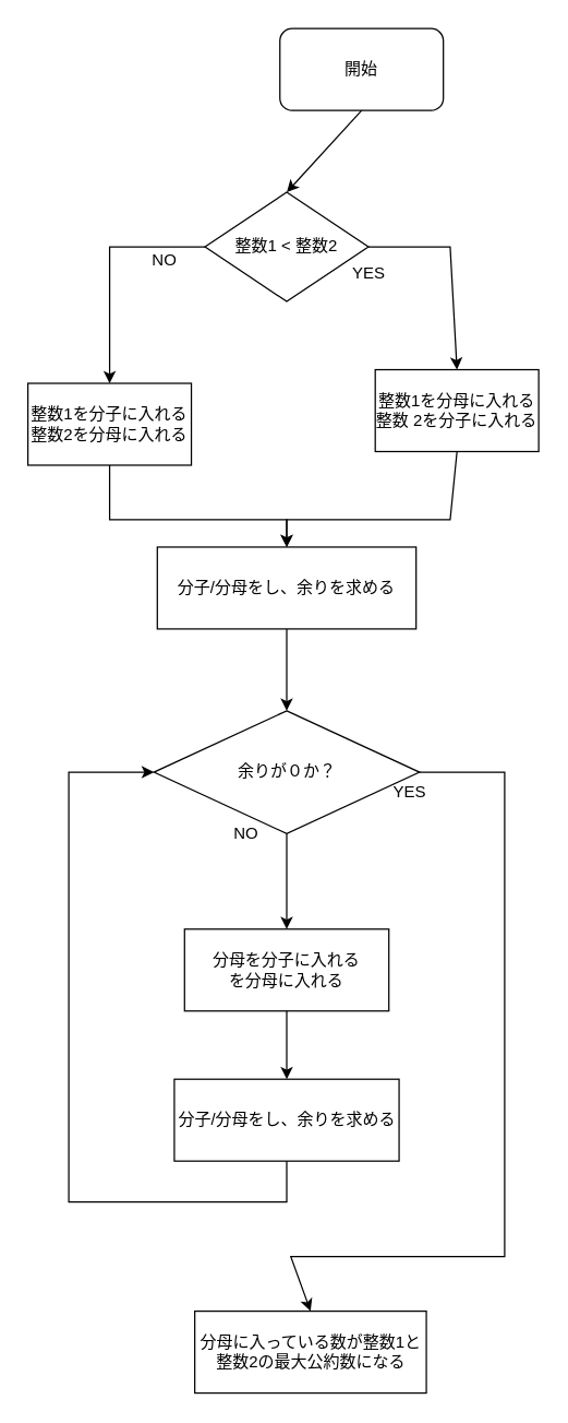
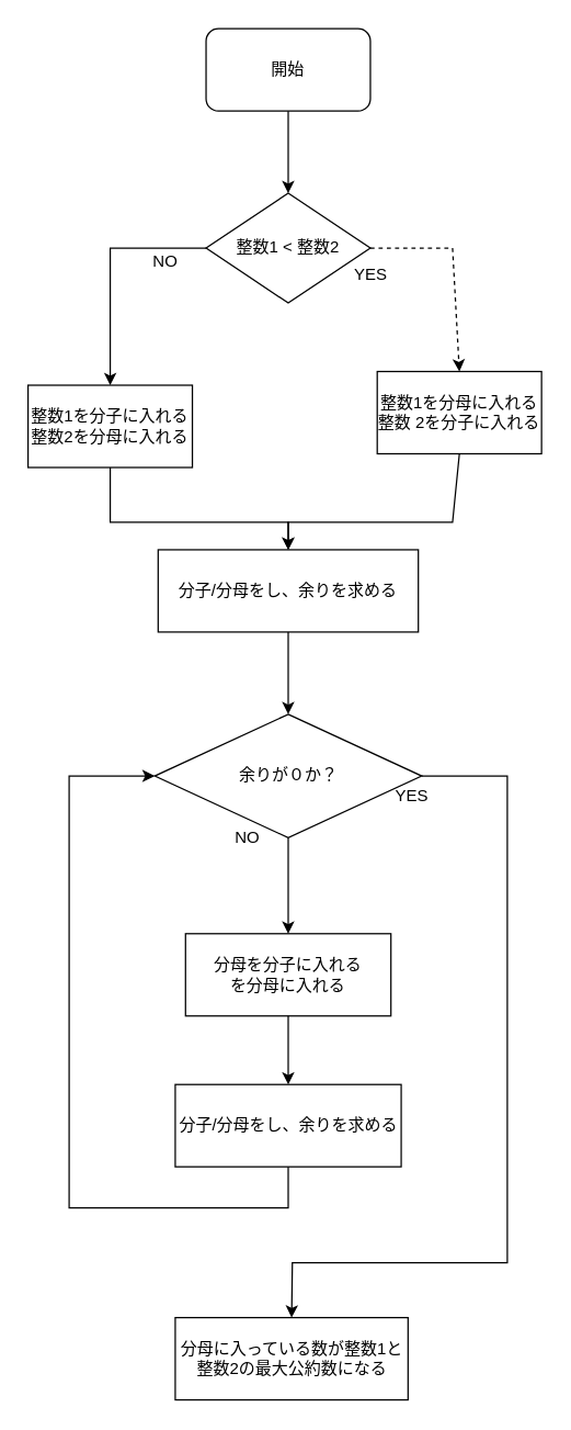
  <mxCell id="0" />
  <mxCell id="1" parent="0" />
- <mxCell id="2" value="開始" style="rounded=1;whiteSpace=wrap;html=1;" vertex="1" parent="1"><mxGeometry x="205" y="20" width="120" height="60" as="geometry" /></mxCell>
+ <mxCell id="2" value="開始" style="rounded=1;whiteSpace=wrap;html=1;" vertex="1" parent="1"><mxGeometry x="150" y="20" width="120" height="60" as="geometry" /></mxCell>
  <mxCell id="3" value="整数1 &amp;lt; 整数2" style="rhombus;whiteSpace=wrap;html=1;" vertex="1" parent="1"><mxGeometry x="150" y="140" width="120" height="80" as="geometry" /></mxCell>
  <mxCell id="4" value="" style="endArrow=classic;html=1;rounded=0;exitX=0.5;exitY=1;exitDx=0;exitDy=0;entryX=0.5;entryY=0;entryDx=0;entryDy=0;" edge="1" parent="1" source="2" target="3"><mxGeometry width="50" height="50" relative="1" as="geometry"><mxPoint x="190" y="340" as="sourcePoint" /><mxPoint x="240" y="290" as="targetPoint" /></mxGeometry></mxCell>
  <mxCell id="5" value="整数1を分子に入れる&lt;br&gt;整数2を分母に入れる" style="rounded=0;whiteSpace=wrap;html=1;" vertex="1" parent="1"><mxGeometry x="20" y="280" width="120" height="60" as="geometry" /></mxCell>
  <mxCell id="6" value="整数1を分母に入れる&lt;br&gt;整数 2を分子に入れる" style="rounded=0;whiteSpace=wrap;html=1;" vertex="1" parent="1"><mxGeometry x="275" y="270" width="120" height="60" as="geometry" /></mxCell>
  <mxCell id="7" value="" style="endArrow=classic;html=1;rounded=0;exitX=0;exitY=0.5;exitDx=0;exitDy=0;entryX=0.5;entryY=0;entryDx=0;entryDy=0;" edge="1" parent="1" source="3" target="5"><mxGeometry width="50" height="50" relative="1" as="geometry"><mxPoint x="190" y="370" as="sourcePoint" /><mxPoint x="240" y="320" as="targetPoint" /><Array as="points"><mxPoint x="80" y="180" /></Array></mxGeometry></mxCell>
  <mxCell id="8" value="NO" style="text;html=1;align=center;verticalAlign=middle;resizable=0;points=[];autosize=1;strokeColor=none;fillColor=none;" vertex="1" parent="1"><mxGeometry x="100" y="175" width="40" height="30" as="geometry" /></mxCell>
- <mxCell id="9" value="" style="endArrow=classic;html=1;rounded=0;exitX=1;exitY=0.5;exitDx=0;exitDy=0;entryX=0.5;entryY=0;entryDx=0;entryDy=0;" edge="1" parent="1" source="3" target="6"><mxGeometry width="50" height="50" relative="1" as="geometry"><mxPoint x="190" y="370" as="sourcePoint" /><mxPoint x="240" y="320" as="targetPoint" /><Array as="points"><mxPoint x="330" y="180" /></Array></mxGeometry></mxCell>
+ <mxCell id="9" value="" style="endArrow=classic;html=1;rounded=0;exitX=1;exitY=0.5;exitDx=0;exitDy=0;entryX=0.5;entryY=0;entryDx=0;entryDy=0;dashed=1;" edge="1" parent="1" source="3" target="6"><mxGeometry width="50" height="50" relative="1" as="geometry"><mxPoint x="190" y="370" as="sourcePoint" /><mxPoint x="240" y="320" as="targetPoint" /><Array as="points"><mxPoint x="330" y="180" /></Array></mxGeometry></mxCell>
  <mxCell id="10" value="YES" style="text;html=1;align=center;verticalAlign=middle;resizable=0;points=[];autosize=1;strokeColor=none;fillColor=none;" vertex="1" parent="1"><mxGeometry x="245" y="185" width="50" height="30" as="geometry" /></mxCell>
  <mxCell id="11" value="分子/分母をし、余りを求める" style="rounded=0;whiteSpace=wrap;html=1;" vertex="1" parent="1"><mxGeometry x="115" y="400" width="190" height="60" as="geometry" /></mxCell>
  <mxCell id="12" value="" style="endArrow=classic;html=1;rounded=0;exitX=0.5;exitY=1;exitDx=0;exitDy=0;entryX=0.5;entryY=0;entryDx=0;entryDy=0;" edge="1" parent="1" source="5" target="11"><mxGeometry width="50" height="50" relative="1" as="geometry"><mxPoint x="190" y="360" as="sourcePoint" /><mxPoint x="240" y="310" as="targetPoint" /><Array as="points"><mxPoint x="80" y="380" /><mxPoint x="210" y="380" /></Array></mxGeometry></mxCell>
  <mxCell id="13" value="" style="endArrow=classic;html=1;rounded=0;exitX=0.5;exitY=1;exitDx=0;exitDy=0;" edge="1" parent="1" source="6"><mxGeometry width="50" height="50" relative="1" as="geometry"><mxPoint x="190" y="360" as="sourcePoint" /><mxPoint x="210" y="400" as="targetPoint" /><Array as="points"><mxPoint x="330" y="380" /><mxPoint x="210" y="380" /></Array></mxGeometry></mxCell>
  <mxCell id="14" value="余りが０か？" style="rhombus;whiteSpace=wrap;html=1;" vertex="1" parent="1"><mxGeometry x="112.5" y="520" width="195" height="90" as="geometry" /></mxCell>
  <mxCell id="15" value="" style="endArrow=classic;html=1;rounded=0;exitX=0.5;exitY=1;exitDx=0;exitDy=0;entryX=0.5;entryY=0;entryDx=0;entryDy=0;" edge="1" parent="1" source="11" target="14"><mxGeometry width="50" height="50" relative="1" as="geometry"><mxPoint x="190" y="700" as="sourcePoint" /><mxPoint x="240" y="650" as="targetPoint" /></mxGeometry></mxCell>
  <mxCell id="16" value="分母を分子に入れる&lt;br&gt;を分母に入れる" style="rounded=0;whiteSpace=wrap;html=1;" vertex="1" parent="1"><mxGeometry x="135" y="680" width="150" height="60" as="geometry" /></mxCell>
  <mxCell id="17" value="分子/分母をし、余りを求める" style="rounded=0;whiteSpace=wrap;html=1;" vertex="1" parent="1"><mxGeometry x="127.5" y="790" width="165" height="60" as="geometry" /></mxCell>
  <mxCell id="18" value="" style="endArrow=classic;html=1;rounded=0;exitX=0.5;exitY=1;exitDx=0;exitDy=0;entryX=0.5;entryY=0;entryDx=0;entryDy=0;" edge="1" parent="1" source="14" target="16"><mxGeometry width="50" height="50" relative="1" as="geometry"><mxPoint x="190" y="690" as="sourcePoint" /><mxPoint x="240" y="640" as="targetPoint" /></mxGeometry></mxCell>
  <mxCell id="19" value="" style="endArrow=classic;html=1;rounded=0;entryX=0.5;entryY=0;entryDx=0;entryDy=0;" edge="1" parent="1" source="16" target="17"><mxGeometry width="50" height="50" relative="1" as="geometry"><mxPoint x="190" y="690" as="sourcePoint" /><mxPoint x="240" y="640" as="targetPoint" /></mxGeometry></mxCell>
  <mxCell id="20" value="" style="endArrow=classic;html=1;rounded=0;exitX=0.5;exitY=1;exitDx=0;exitDy=0;entryX=0;entryY=0.5;entryDx=0;entryDy=0;" edge="1" parent="1" source="17" target="14"><mxGeometry width="50" height="50" relative="1" as="geometry"><mxPoint x="190" y="690" as="sourcePoint" /><mxPoint x="240" y="640" as="targetPoint" /><Array as="points"><mxPoint x="210" y="880" /><mxPoint x="50" y="880" /><mxPoint x="50" y="565" /></Array></mxGeometry></mxCell>
  <mxCell id="21" value="NO" style="text;html=1;align=center;verticalAlign=middle;resizable=0;points=[];autosize=1;strokeColor=none;fillColor=none;" vertex="1" parent="1"><mxGeometry x="160" y="595" width="40" height="30" as="geometry" /></mxCell>
- <mxCell id="22" value="分母に入っている数が整数1と整数2の最大公約数になる" style="rounded=0;whiteSpace=wrap;html=1;" vertex="1" parent="1"><mxGeometry x="142.5" y="960" width="170" height="60" as="geometry" /></mxCell>
+ <mxCell id="22" value="分母に入っている数が整数1と整数2の最大公約数になる" style="rounded=0;whiteSpace=wrap;html=1;" vertex="1" parent="1"><mxGeometry x="127.5" y="960" width="170" height="60" as="geometry" /></mxCell>
  <mxCell id="23" value="" style="endArrow=classic;html=1;rounded=0;exitX=1;exitY=0.5;exitDx=0;exitDy=0;entryX=0.5;entryY=0;entryDx=0;entryDy=0;" edge="1" parent="1" source="14" target="22"><mxGeometry width="50" height="50" relative="1" as="geometry"><mxPoint x="190" y="670" as="sourcePoint" /><mxPoint x="240" y="620" as="targetPoint" /><Array as="points"><mxPoint x="370" y="565" /><mxPoint x="370" y="920" /><mxPoint x="213" y="920" /></Array></mxGeometry></mxCell>
  <mxCell id="24" value="YES" style="text;html=1;align=center;verticalAlign=middle;resizable=0;points=[];autosize=1;strokeColor=none;fillColor=none;" vertex="1" parent="1"><mxGeometry x="275" y="565" width="50" height="30" as="geometry" /></mxCell>
